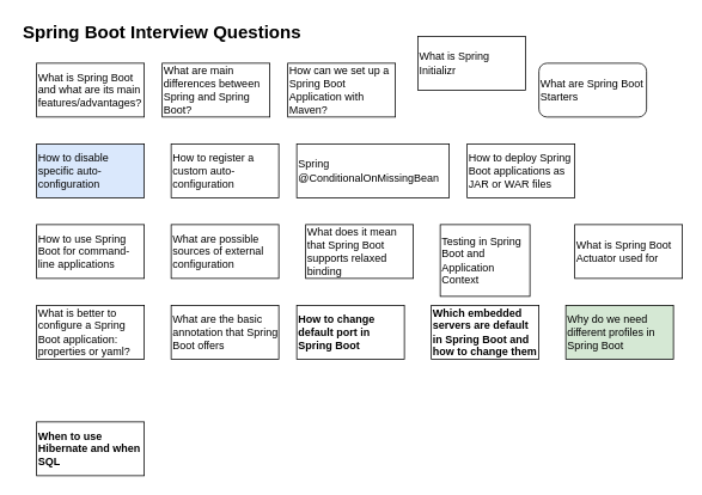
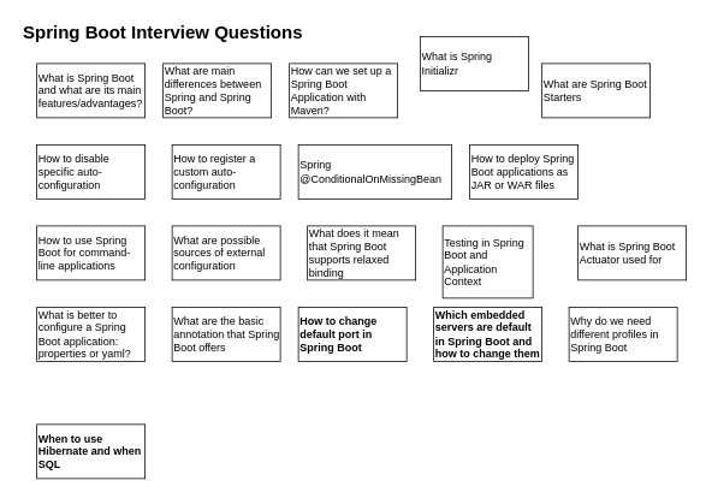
  <mxCell id="0" />
  <mxCell id="1" parent="0" />
  <mxCell id="2" value="&lt;b&gt;&lt;font style=&quot;font-size: 20px&quot;&gt;Spring Boot Interview Questions&lt;/font&gt;&lt;/b&gt;" style="text;html=1;strokeColor=none;fillColor=none;align=center;verticalAlign=middle;whiteSpace=wrap;rounded=0;" vertex="1" parent="1"><mxGeometry x="20" y="20" width="320" height="30" as="geometry" /></mxCell>
  <mxCell id="3" value="What is Spring Boot and what are its main features/advantages?" style="whiteSpace=wrap;html=1;fontSize=12;align=left;" vertex="1" parent="1"><mxGeometry x="40" y="70" width="120" height="60" as="geometry" /></mxCell>
  <mxCell id="4" value="What are main differences between Spring and Spring Boot?" style="whiteSpace=wrap;html=1;fontSize=12;align=left;" vertex="1" parent="1"><mxGeometry x="180" y="70" width="120" height="60" as="geometry" /></mxCell>
  <mxCell id="5" value="How can we set up a Spring Boot Application with Maven?" style="whiteSpace=wrap;html=1;fontSize=12;align=left;" vertex="1" parent="1"><mxGeometry x="320" y="70" width="120" height="60" as="geometry" /></mxCell>
  <mxCell id="6" value="What is Spring Initializr" style="whiteSpace=wrap;html=1;fontSize=12;align=left;" vertex="1" parent="1"><mxGeometry x="465" y="40" width="120" height="60" as="geometry" /></mxCell>
- <mxCell id="7" value="What are Spring Boot Starters" style="whiteSpace=wrap;html=1;fontSize=12;align=left;rounded=1;" vertex="1" parent="1"><mxGeometry x="600" y="70" width="120" height="60" as="geometry" /></mxCell>
- <mxCell id="8" value="How to disable specific auto-configuration" style="whiteSpace=wrap;html=1;fontSize=12;align=left;fillColor=#dae8fc;" vertex="1" parent="1"><mxGeometry x="40" y="160" width="120" height="60" as="geometry" /></mxCell>
+ <mxCell id="7" value="What are Spring Boot Starters" style="whiteSpace=wrap;html=1;fontSize=12;align=left;" vertex="1" parent="1"><mxGeometry x="600" y="70" width="120" height="60" as="geometry" /></mxCell>
+ <mxCell id="8" value="How to disable specific auto-configuration" style="whiteSpace=wrap;html=1;fontSize=12;align=left;" vertex="1" parent="1"><mxGeometry x="40" y="160" width="120" height="60" as="geometry" /></mxCell>
  <mxCell id="9" value="How to register a custom auto-configuration" style="whiteSpace=wrap;html=1;fontSize=12;align=left;" vertex="1" parent="1"><mxGeometry x="190" y="160" width="120" height="60" as="geometry" /></mxCell>
  <mxCell id="10" value="Spring @ConditionalOnMissingBean" style="whiteSpace=wrap;html=1;fontSize=12;align=left;" vertex="1" parent="1"><mxGeometry x="330" y="160" width="170" height="60" as="geometry" /></mxCell>
  <mxCell id="11" value="How to deploy Spring Boot applications as JAR or WAR files" style="whiteSpace=wrap;html=1;fontSize=12;align=left;" vertex="1" parent="1"><mxGeometry x="520" y="160" width="120" height="60" as="geometry" /></mxCell>
  <mxCell id="12" value="How to use Spring Boot for command-line applications" style="whiteSpace=wrap;html=1;fontSize=12;align=left;" vertex="1" parent="1"><mxGeometry x="40" y="250" width="120" height="60" as="geometry" /></mxCell>
  <mxCell id="13" value="What are possible sources of external configuration" style="whiteSpace=wrap;html=1;fontSize=12;align=left;" vertex="1" parent="1"><mxGeometry x="190" y="250" width="120" height="60" as="geometry" /></mxCell>
  <mxCell id="14" value="What does it mean that Spring Boot supports relaxed binding&amp;nbsp;" style="whiteSpace=wrap;html=1;fontSize=12;align=left;" vertex="1" parent="1"><mxGeometry x="340" y="250" width="120" height="60" as="geometry" /></mxCell>
  <mxCell id="15" value="Testing in Spring Boot and Application Context" style="whiteSpace=wrap;html=1;fontSize=12;align=left;" vertex="1" parent="1"><mxGeometry x="490" y="250" width="100" height="80" as="geometry" /></mxCell>
  <mxCell id="16" value="What is Spring Boot Actuator used for" style="whiteSpace=wrap;html=1;fontSize=12;align=left;" vertex="1" parent="1"><mxGeometry x="640" y="250" width="120" height="60" as="geometry" /></mxCell>
  <mxCell id="17" value="What is better to configure a Spring Boot application: properties or yaml?" style="whiteSpace=wrap;html=1;fontSize=12;align=left;" vertex="1" parent="1"><mxGeometry x="40" y="340" width="120" height="60" as="geometry" /></mxCell>
  <mxCell id="18" value="What are the basic annotation that Spring Boot offers" style="whiteSpace=wrap;html=1;fontSize=12;align=left;" vertex="1" parent="1"><mxGeometry x="190" y="340" width="120" height="60" as="geometry" /></mxCell>
  <mxCell id="19" value="&lt;b&gt;How to change default port in Spring Boot&lt;/b&gt;" style="whiteSpace=wrap;html=1;fontSize=12;align=left;" vertex="1" parent="1"><mxGeometry x="330" y="340" width="120" height="60" as="geometry" /></mxCell>
  <mxCell id="20" value="&lt;b&gt;Which embedded servers are default in Spring Boot and how to change them&lt;/b&gt;" style="whiteSpace=wrap;html=1;fontSize=12;align=left;" vertex="1" parent="1"><mxGeometry x="480" y="340" width="120" height="60" as="geometry" /></mxCell>
- <mxCell id="21" value="Why do we need different profiles in Spring Boot" style="whiteSpace=wrap;html=1;fontSize=12;align=left;fillColor=#d5e8d4;" vertex="1" parent="1"><mxGeometry x="630" y="340" width="120" height="60" as="geometry" /></mxCell>
+ <mxCell id="21" value="Why do we need different profiles in Spring Boot" style="whiteSpace=wrap;html=1;fontSize=12;align=left;" vertex="1" parent="1"><mxGeometry x="630" y="340" width="120" height="60" as="geometry" /></mxCell>
  <mxCell id="22" value="&lt;b&gt;When to use Hibernate and when SQL&lt;/b&gt;" style="whiteSpace=wrap;html=1;fontSize=12;align=left;" vertex="1" parent="1"><mxGeometry x="40" y="470" width="120" height="60" as="geometry" /></mxCell>
